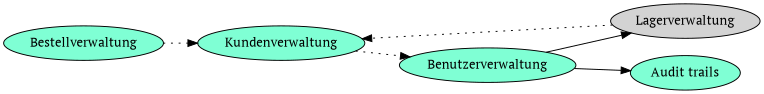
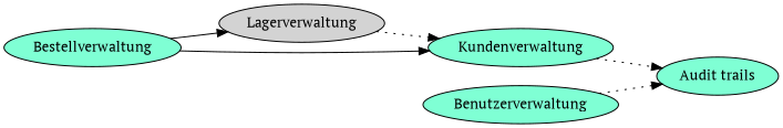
  digraph {
    fontname="PT Serif"
    rankdir=LR
    node [fillcolor=aquamarine fontname="PT Serif" style=filled]
    edge [fontname="PT Serif" style=dotted]
    n1 [label=Bestellverwaltung]
    n2 [fillcolor=lightgrey label=Lagerverwaltung]
    n3 [label=Kundenverwaltung]
    n4 [label="Audit trails"]
    n5 [label=Benutzerverwaltung]
-   n5 -> n2 [style=""]
-   n1 -> n3
+   n1 -> n2 [style=""]
+   n1 -> n3 [style=""]
    n2 -> n3
-   n3 -> n5
-   n5 -> n4 [style=solid]
+   n3 -> n4
+   n5 -> n4
  }
